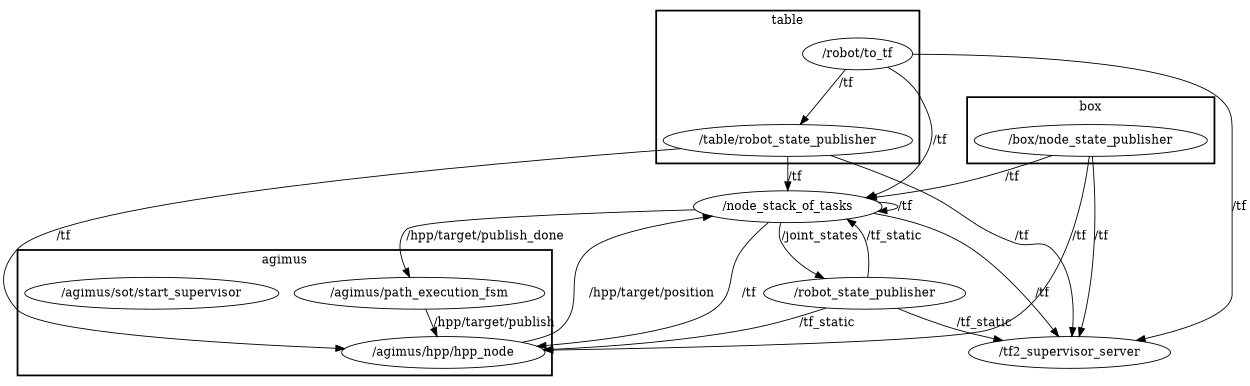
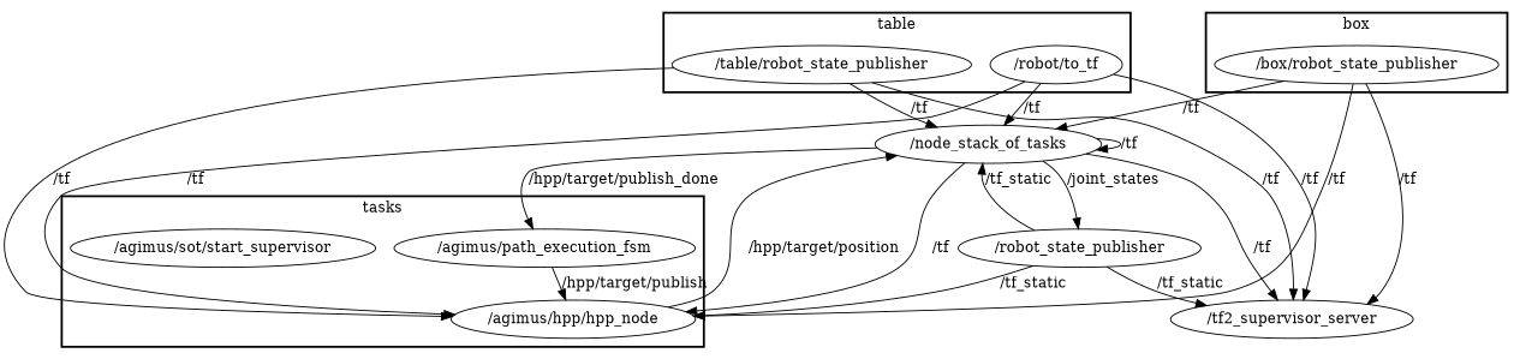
  digraph {
    compound=True
    rank=same
    rankdir=TB
    ranksep=0.2
    node [shape=ellipse]
    edge [penwidth=1]
    n1 [height=0.5 label="/agimus/path_execution_fsm" width=3.1414]
    n2 [height=0.5 label="/agimus/hpp/hpp_node" width=2.5456]
    n3 [height=0.5 label="/agimus/sot/start_supervisor" width=3.0692]
    n4 [height=0.5 label="/robot/to_tf" width=1.3721]
    n5 [height=0.5 label="/table/robot_state_publisher" width=3.015]
-   n6 [height=0.5 label="/box/node_state_publisher" width=2.9067]
+   n6 [height=0.5 label="/box/robot_state_publisher" width=2.9067]
    n7 [height=0.5 label="/node_stack_of_tasks" width=2.4012]
    n8 [height=0.5 label="/tf2_supervisor_server" width=2.0762]
    n9 [height=0.5 label="/robot_state_publisher" width=2.4734]
    subgraph cluster_1 {
-     label=agimus
+     label=tasks
      style=bold
      n1
      n2
      n3
    }
    subgraph cluster_2 {
      label=table
      style=bold
      n4
      n5
    }
    subgraph cluster_3 {
      label=box
      style=bold
      n6
    }
    n1 -> n2 [label="/hpp/target/publish"]
    n2 -> n7 [label="/hpp/target/position"]
-   n4 -> n5 [label="/tf"]
+   n4 -> n2 [label="/tf"]
    n4 -> n7 [label="/tf"]
    n4 -> n8 [label="/tf"]
    n5 -> n2 [label="/tf"]
    n5 -> n7 [label="/tf"]
    n5 -> n8 [label="/tf"]
    n6 -> n2 [label="/tf"]
    n6 -> n7 [label="/tf"]
    n6 -> n8 [label="/tf"]
    n7 -> n1 [label="/hpp/target/publish_done"]
    n7 -> n2 [label="/tf"]
    n7 -> n7 [label="/tf"]
    n7 -> n8 [label="/tf"]
    n7 -> n9 [label="/joint_states"]
    n9 -> n2 [label="/tf_static"]
    n9 -> n7 [label="/tf_static"]
    n9 -> n8 [label="/tf_static"]
  }
